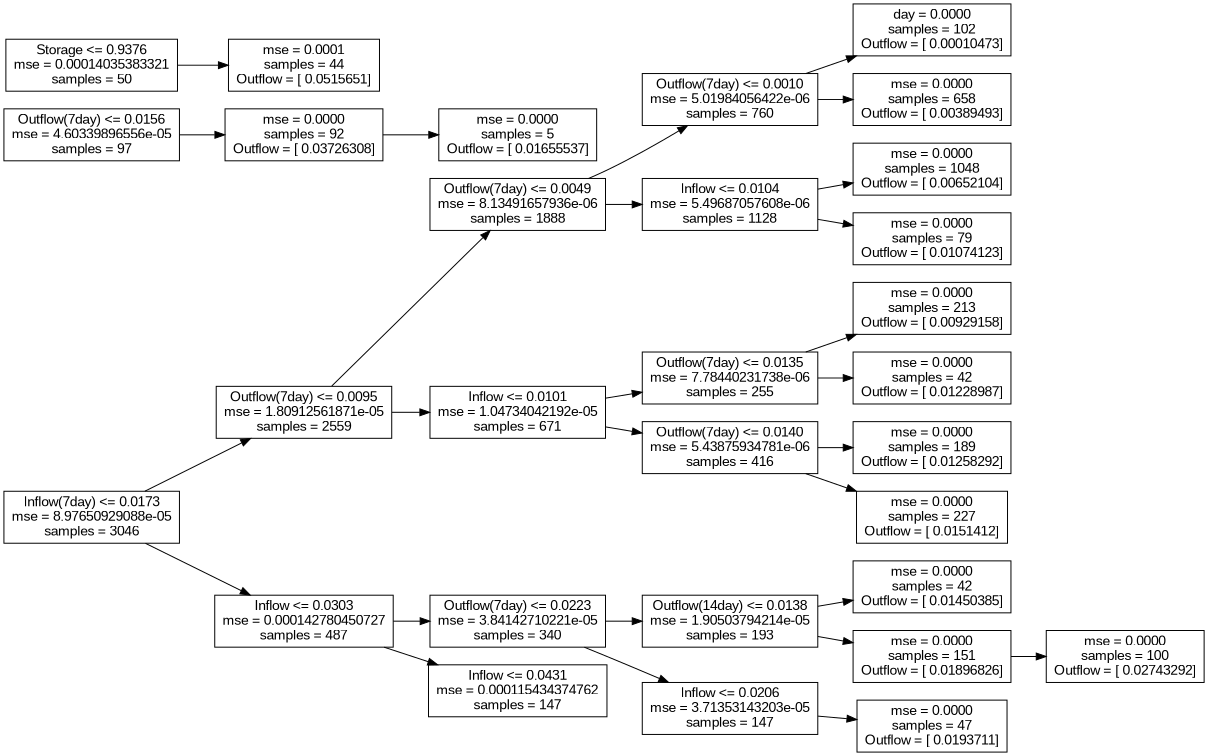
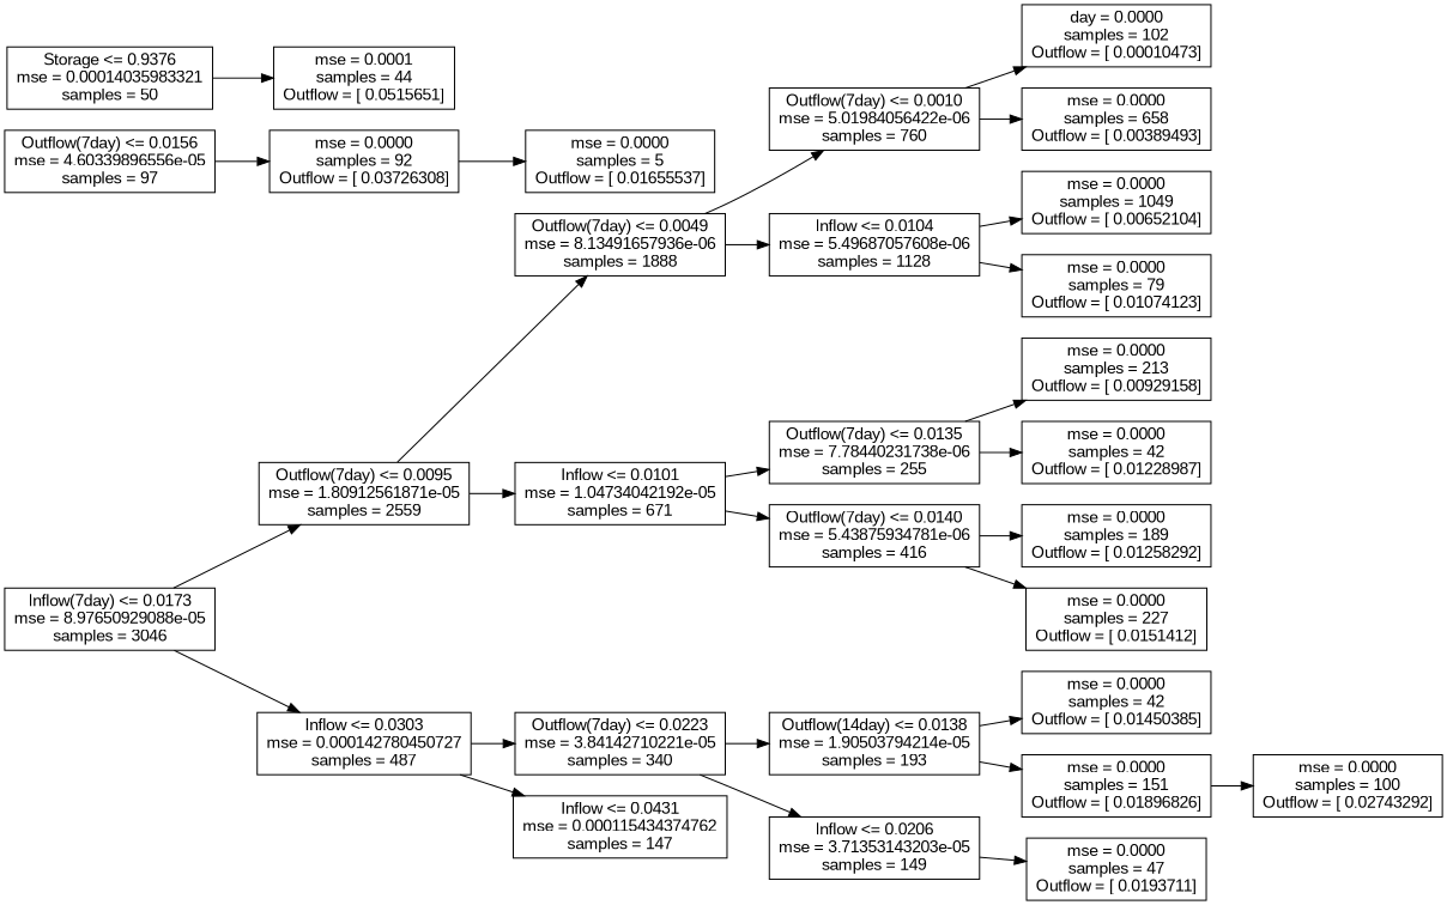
  digraph {
    fontname="Liberation Sans"
    rankdir=LR
    node [fontname="Liberation Sans" shape=box]
    edge [fontname="Liberation Sans"]
    n1 [label="Inflow(7day) <= 0.0173\nmse = 8.97650929088e-05\nsamples = 3046"]
    n2 [label="Outflow(7day) <= 0.0095\nmse = 1.80912561871e-05\nsamples = 2559"]
    n3 [label="Inflow <= 0.0303\nmse = 0.000142780450727\nsamples = 487"]
    n4 [label="Outflow(7day) <= 0.0049\nmse = 8.13491657936e-06\nsamples = 1888"]
    n5 [label="Inflow <= 0.0101\nmse = 1.04734042192e-05\nsamples = 671"]
    n6 [label="Outflow(7day) <= 0.0223\nmse = 3.84142710221e-05\nsamples = 340"]
    n7 [label="Inflow <= 0.0431\nmse = 0.000115434374762\nsamples = 147"]
    n8 [label="Outflow(7day) <= 0.0010\nmse = 5.01984056422e-06\nsamples = 760"]
    n9 [label="Inflow <= 0.0104\nmse = 5.49687057608e-06\nsamples = 1128"]
    n10 [label="Outflow(7day) <= 0.0135\nmse = 7.78440231738e-06\nsamples = 255"]
    n11 [label="Outflow(7day) <= 0.0140\nmse = 5.43875934781e-06\nsamples = 416"]
    n12 [label="day = 0.0000\nsamples = 102\nOutflow = [ 0.00010473]"]
    n13 [label="mse = 0.0000\nsamples = 658\nOutflow = [ 0.00389493]"]
-   n14 [label="mse = 0.0000\nsamples = 1048\nOutflow = [ 0.00652104]"]
+   n14 [label="mse = 0.0000\nsamples = 1049\nOutflow = [ 0.00652104]"]
    n15 [label="mse = 0.0000\nsamples = 79\nOutflow = [ 0.01074123]"]
    n16 [label="mse = 0.0000\nsamples = 213\nOutflow = [ 0.00929158]"]
    n17 [label="mse = 0.0000\nsamples = 42\nOutflow = [ 0.01228987]"]
    n18 [label="mse = 0.0000\nsamples = 189\nOutflow = [ 0.01258292]"]
    n19 [label="mse = 0.0000\nsamples = 227\nOutflow = [ 0.0151412]"]
    n20 [label="Outflow(14day) <= 0.0138\nmse = 1.90503794214e-05\nsamples = 193"]
-   n21 [label="Inflow <= 0.0206\nmse = 3.71353143203e-05\nsamples = 147"]
+   n21 [label="Inflow <= 0.0206\nmse = 3.71353143203e-05\nsamples = 149"]
    n22 [label="mse = 0.0000\nsamples = 42\nOutflow = [ 0.01450385]"]
    n23 [label="mse = 0.0000\nsamples = 151\nOutflow = [ 0.01896826]"]
    n24 [label="mse = 0.0000\nsamples = 47\nOutflow = [ 0.0193711]"]
    n25 [label="mse = 0.0000\nsamples = 100\nOutflow = [ 0.02743292]"]
    n26 [label="Outflow(7day) <= 0.0156\nmse = 4.60339896556e-05\nsamples = 97"]
    n27 [label="mse = 0.0000\nsamples = 92\nOutflow = [ 0.03726308]"]
-   n28 [label="Storage <= 0.9376\nmse = 0.00014035383321\nsamples = 50"]
+   n28 [label="Storage <= 0.9376\nmse = 0.00014035983321\nsamples = 50"]
    n29 [label="mse = 0.0001\nsamples = 44\nOutflow = [ 0.0515651]"]
    n30 [label="mse = 0.0000\nsamples = 5\nOutflow = [ 0.01655537]"]
    n1 -> n2
    n1 -> n3
    n2 -> n4
    n2 -> n5
    n3 -> n6
    n3 -> n7
    n4 -> n8
    n4 -> n9
    n5 -> n10
    n5 -> n11
    n6 -> n20
    n6 -> n21
    n8 -> n12
    n8 -> n13
    n9 -> n14
    n9 -> n15
    n10 -> n16
    n10 -> n17
    n11 -> n18
    n11 -> n19
    n20 -> n22
    n20 -> n23
    n21 -> n24
    n23 -> n25
    n26 -> n27
    n27 -> n30
    n28 -> n29
  }
